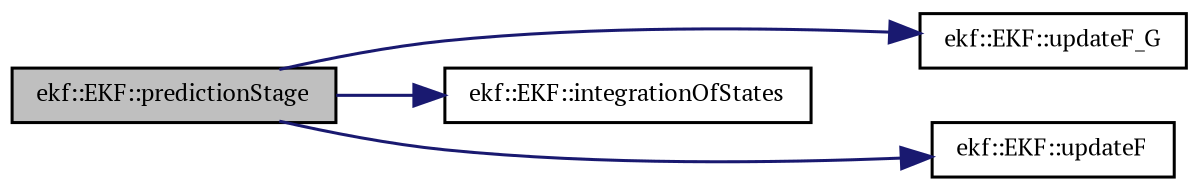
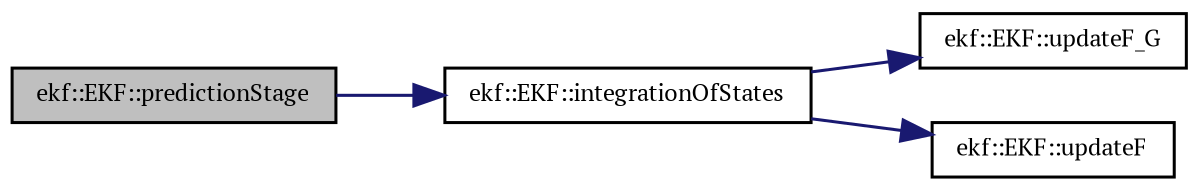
  digraph {
    fontname="PT Serif"
    rankdir=LR
    node [color=black fontname="PT Serif" fontsize=8 shape=record]
    edge [color=midnightblue fontname="PT Serif" fontsize=8 labelfontname=DejaVuSansMono labelfontsize=8 style=solid]
    n1 [fillcolor=grey75 fontcolor=black height=0.2 label="ekf::EKF::predictionStage" style=filled width=0.4]
    n2 [height=0.2 label="ekf::EKF::integrationOfStates" width=0.4]
    n3 [height=0.2 label="ekf::EKF::updateF_G" width=0.4]
    n4 [height=0.2 label="ekf::EKF::updateF" width=0.4]
    n1 -> n2
-   n1 -> n3
-   n1 -> n4
+   n2 -> n3
+   n2 -> n4
  }
